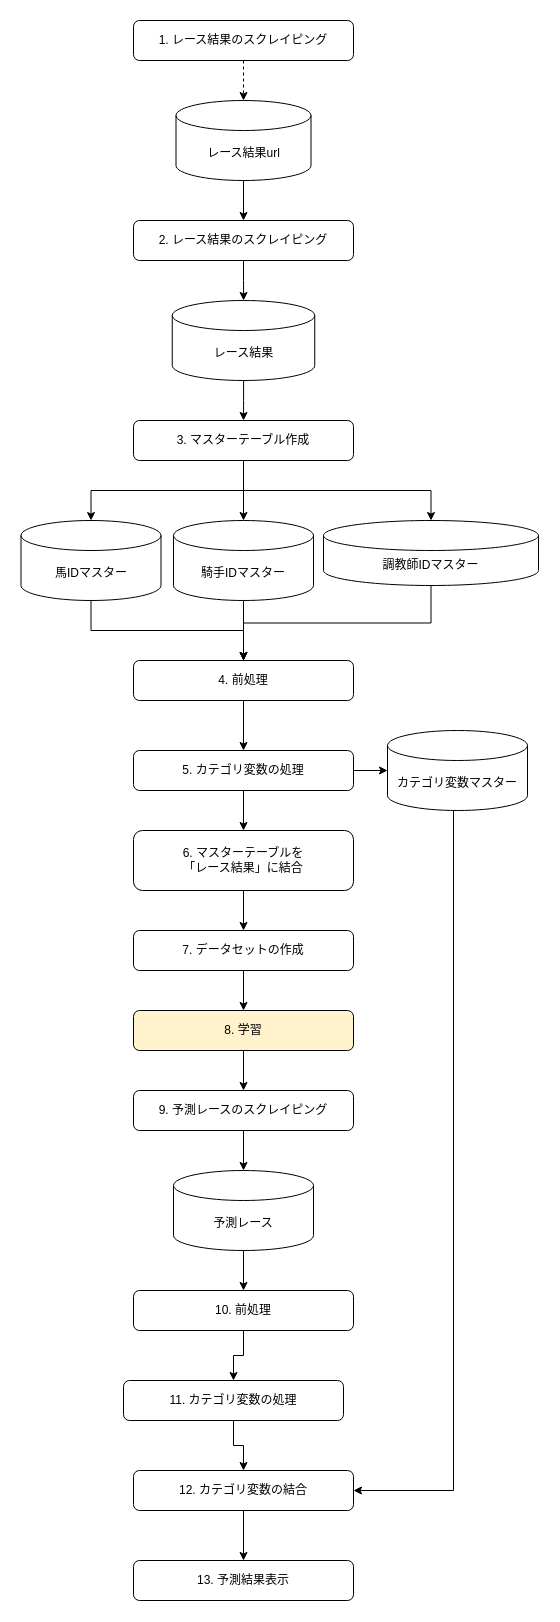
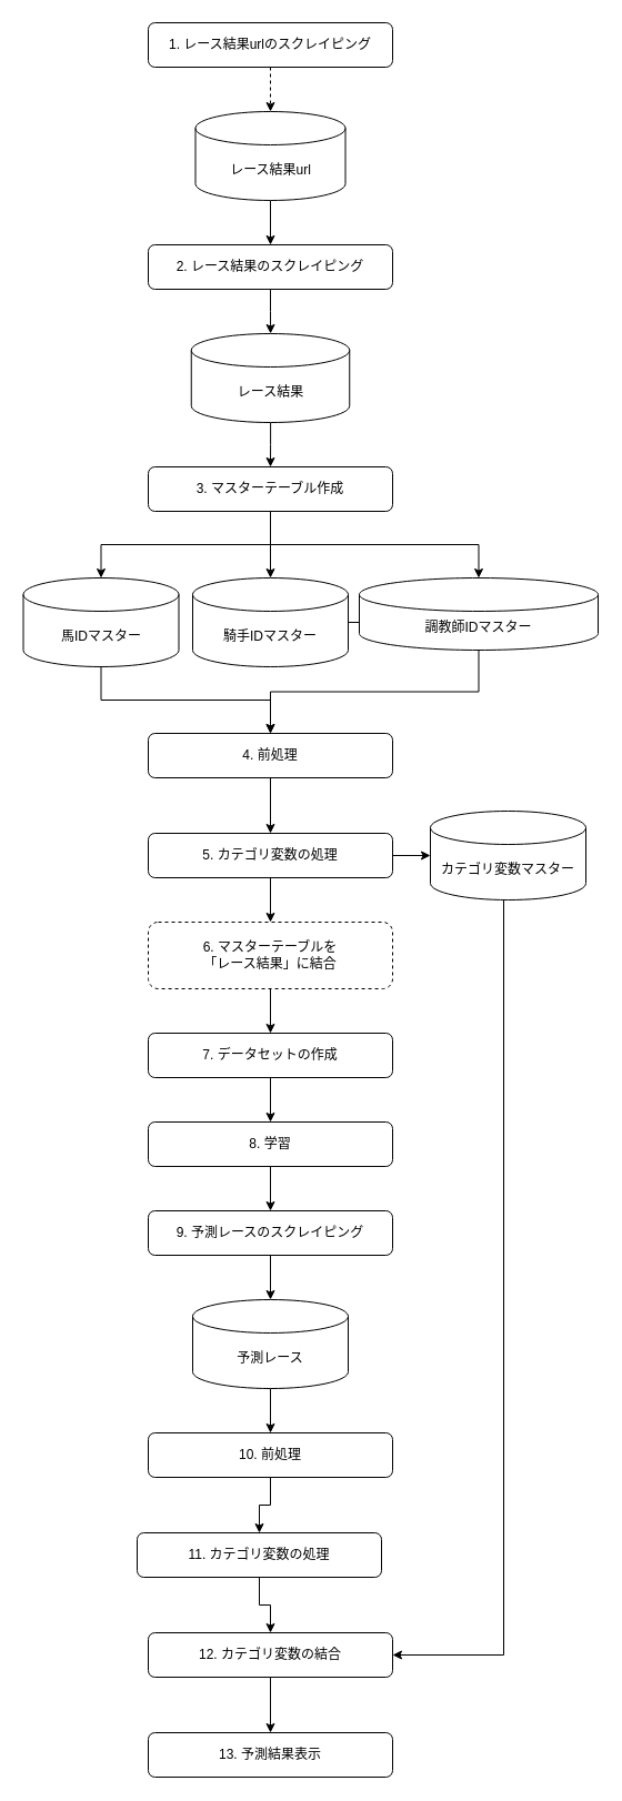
  <mxCell id="0" />
  <mxCell id="1" parent="0" />
  <mxCell id="2" style="edgeStyle=orthogonalEdgeStyle;rounded=0;orthogonalLoop=1;jettySize=auto;html=1;dashed=1;" parent="1" source="3" target="13" edge="1"><mxGeometry relative="1" as="geometry" /></mxCell>
- <mxCell id="3" value="1. レース結果のスクレイピング" style="rounded=1;whiteSpace=wrap;html=1;fontSize=12;glass=0;strokeWidth=1;shadow=0;" parent="1" vertex="1"><mxGeometry x="133" y="20" width="220" height="40" as="geometry" /></mxCell>
+ <mxCell id="3" value="1. レース結果urlのスクレイピング" style="rounded=1;whiteSpace=wrap;html=1;fontSize=12;glass=0;strokeWidth=1;shadow=0;" parent="1" vertex="1"><mxGeometry x="133" y="20" width="220" height="40" as="geometry" /></mxCell>
  <mxCell id="4" style="edgeStyle=orthogonalEdgeStyle;rounded=0;orthogonalLoop=1;jettySize=auto;html=1;entryX=0.5;entryY=0;entryDx=0;entryDy=0;entryPerimeter=0;" parent="1" source="7" target="11" edge="1"><mxGeometry relative="1" as="geometry" /></mxCell>
  <mxCell id="5" style="edgeStyle=orthogonalEdgeStyle;rounded=0;orthogonalLoop=1;jettySize=auto;html=1;entryX=0.5;entryY=0;entryDx=0;entryDy=0;entryPerimeter=0;" parent="1" source="7" target="17" edge="1"><mxGeometry relative="1" as="geometry" /></mxCell>
  <mxCell id="6" style="edgeStyle=orthogonalEdgeStyle;rounded=0;orthogonalLoop=1;jettySize=auto;html=1;" parent="1" source="7" target="19" edge="1"><mxGeometry relative="1" as="geometry" /></mxCell>
  <mxCell id="7" value="3. マスターテーブル作成" style="rounded=1;whiteSpace=wrap;html=1;fontSize=12;glass=0;strokeWidth=1;shadow=0;" parent="1" vertex="1"><mxGeometry x="133" y="420" width="220" height="40" as="geometry" /></mxCell>
  <mxCell id="8" style="edgeStyle=orthogonalEdgeStyle;rounded=0;orthogonalLoop=1;jettySize=auto;html=1;" parent="1" source="9" target="7" edge="1"><mxGeometry relative="1" as="geometry" /></mxCell>
  <mxCell id="9" value="レース結果" style="shape=cylinder3;whiteSpace=wrap;html=1;boundedLbl=1;backgroundOutline=1;size=15;" parent="1" vertex="1"><mxGeometry x="171.75" y="300" width="142.5" height="80" as="geometry" /></mxCell>
  <mxCell id="10" style="edgeStyle=orthogonalEdgeStyle;rounded=0;orthogonalLoop=1;jettySize=auto;html=1;entryX=0.5;entryY=0;entryDx=0;entryDy=0;" parent="1" source="11" target="21" edge="1"><mxGeometry relative="1" as="geometry" /></mxCell>
  <mxCell id="11" value="馬IDマスター" style="shape=cylinder3;whiteSpace=wrap;html=1;boundedLbl=1;backgroundOutline=1;size=15;" parent="1" vertex="1"><mxGeometry x="20.5" y="520" width="140" height="80" as="geometry" /></mxCell>
  <mxCell id="12" style="edgeStyle=orthogonalEdgeStyle;rounded=0;orthogonalLoop=1;jettySize=auto;html=1;entryX=0.5;entryY=0;entryDx=0;entryDy=0;" parent="1" source="13" target="15" edge="1"><mxGeometry relative="1" as="geometry" /></mxCell>
  <mxCell id="13" value="レース結果url" style="shape=cylinder3;whiteSpace=wrap;html=1;boundedLbl=1;backgroundOutline=1;size=15;" parent="1" vertex="1"><mxGeometry x="175.5" y="100" width="135" height="80" as="geometry" /></mxCell>
  <mxCell id="14" style="edgeStyle=orthogonalEdgeStyle;rounded=0;orthogonalLoop=1;jettySize=auto;html=1;" parent="1" source="15" target="9" edge="1"><mxGeometry relative="1" as="geometry" /></mxCell>
  <mxCell id="15" value="2. レース結果のスクレイピング" style="rounded=1;whiteSpace=wrap;html=1;fontSize=12;glass=0;strokeWidth=1;shadow=0;" parent="1" vertex="1"><mxGeometry x="133" y="220" width="220" height="40" as="geometry" /></mxCell>
- <mxCell id="16" style="edgeStyle=orthogonalEdgeStyle;rounded=0;orthogonalLoop=1;jettySize=auto;html=1;entryX=0.5;entryY=0;entryDx=0;entryDy=0;" parent="1" source="17" target="21" edge="1"><mxGeometry relative="1" as="geometry" /></mxCell>
+ <mxCell id="16" style="edgeStyle=orthogonalEdgeStyle;rounded=0;orthogonalLoop=1;jettySize=auto;html=1;" parent="1" source="17" target="19" edge="1"><mxGeometry relative="1" as="geometry" /></mxCell>
  <mxCell id="17" value="騎手IDマスター" style="shape=cylinder3;whiteSpace=wrap;html=1;boundedLbl=1;backgroundOutline=1;size=15;" parent="1" vertex="1"><mxGeometry x="173" y="520" width="140" height="80" as="geometry" /></mxCell>
  <mxCell id="18" style="edgeStyle=orthogonalEdgeStyle;rounded=0;orthogonalLoop=1;jettySize=auto;html=1;entryX=0.5;entryY=0;entryDx=0;entryDy=0;" parent="1" source="19" target="21" edge="1"><mxGeometry relative="1" as="geometry" /></mxCell>
  <mxCell id="19" value="調教師IDマスター" style="shape=cylinder3;whiteSpace=wrap;html=1;boundedLbl=1;backgroundOutline=1;size=15;" parent="1" vertex="1"><mxGeometry x="323" y="520" width="215" height="65" as="geometry" /></mxCell>
  <mxCell id="20" style="edgeStyle=orthogonalEdgeStyle;rounded=0;orthogonalLoop=1;jettySize=auto;html=1;" parent="1" source="21" target="24" edge="1"><mxGeometry relative="1" as="geometry" /></mxCell>
  <mxCell id="21" value="4. 前処理" style="rounded=1;whiteSpace=wrap;html=1;fontSize=12;glass=0;strokeWidth=1;shadow=0;" parent="1" vertex="1"><mxGeometry x="133" y="660" width="220" height="40" as="geometry" /></mxCell>
  <mxCell id="22" style="edgeStyle=orthogonalEdgeStyle;rounded=0;orthogonalLoop=1;jettySize=auto;html=1;entryX=0;entryY=0.5;entryDx=0;entryDy=0;entryPerimeter=0;" parent="1" source="24" target="28" edge="1"><mxGeometry relative="1" as="geometry" /></mxCell>
  <mxCell id="23" style="edgeStyle=orthogonalEdgeStyle;rounded=0;orthogonalLoop=1;jettySize=auto;html=1;entryX=0.5;entryY=0;entryDx=0;entryDy=0;" parent="1" source="24" target="26" edge="1"><mxGeometry relative="1" as="geometry" /></mxCell>
  <mxCell id="24" value="5. カテゴリ変数の処理" style="rounded=1;whiteSpace=wrap;html=1;fontSize=12;glass=0;strokeWidth=1;shadow=0;" parent="1" vertex="1"><mxGeometry x="133" y="750" width="220" height="40" as="geometry" /></mxCell>
  <mxCell id="25" style="edgeStyle=orthogonalEdgeStyle;rounded=0;orthogonalLoop=1;jettySize=auto;html=1;" parent="1" source="26" target="30" edge="1"><mxGeometry relative="1" as="geometry" /></mxCell>
- <mxCell id="26" value="6. マスターテーブルを&lt;br&gt;「レース結果」に結合" style="rounded=1;whiteSpace=wrap;html=1;fontSize=12;glass=0;strokeWidth=1;shadow=0;" parent="1" vertex="1"><mxGeometry x="133" y="830" width="220" height="60" as="geometry" /></mxCell>
+ <mxCell id="26" value="6. マスターテーブルを&lt;br&gt;「レース結果」に結合" style="rounded=1;whiteSpace=wrap;html=1;fontSize=12;glass=0;strokeWidth=1;shadow=0;dashed=1;" parent="1" vertex="1"><mxGeometry x="133" y="830" width="220" height="60" as="geometry" /></mxCell>
  <mxCell id="27" style="edgeStyle=orthogonalEdgeStyle;rounded=0;orthogonalLoop=1;jettySize=auto;html=1;entryX=1;entryY=0.5;entryDx=0;entryDy=0;" parent="1" source="28" target="42" edge="1"><mxGeometry relative="1" as="geometry"><Array as="points"><mxPoint x="453" y="1490" /></Array></mxGeometry></mxCell>
  <mxCell id="28" value="カテゴリ変数マスター" style="shape=cylinder3;whiteSpace=wrap;html=1;boundedLbl=1;backgroundOutline=1;size=15;" parent="1" vertex="1"><mxGeometry x="387" y="730" width="140" height="80" as="geometry" /></mxCell>
  <mxCell id="29" style="edgeStyle=orthogonalEdgeStyle;rounded=0;orthogonalLoop=1;jettySize=auto;html=1;entryX=0.5;entryY=0;entryDx=0;entryDy=0;" parent="1" source="30" target="32" edge="1"><mxGeometry relative="1" as="geometry" /></mxCell>
  <mxCell id="30" value="7. データセットの作成" style="rounded=1;whiteSpace=wrap;html=1;fontSize=12;glass=0;strokeWidth=1;shadow=0;" parent="1" vertex="1"><mxGeometry x="133" y="930" width="220" height="40" as="geometry" /></mxCell>
  <mxCell id="31" style="edgeStyle=orthogonalEdgeStyle;rounded=0;orthogonalLoop=1;jettySize=auto;html=1;entryX=0.5;entryY=0;entryDx=0;entryDy=0;" parent="1" source="32" target="34" edge="1"><mxGeometry relative="1" as="geometry" /></mxCell>
- <mxCell id="32" value="8. 学習" style="rounded=1;whiteSpace=wrap;html=1;fontSize=12;glass=0;strokeWidth=1;shadow=0;fillColor=#fff2cc;" parent="1" vertex="1"><mxGeometry x="133" y="1010" width="220" height="40" as="geometry" /></mxCell>
+ <mxCell id="32" value="8. 学習" style="rounded=1;whiteSpace=wrap;html=1;fontSize=12;glass=0;strokeWidth=1;shadow=0;" parent="1" vertex="1"><mxGeometry x="133" y="1010" width="220" height="40" as="geometry" /></mxCell>
  <mxCell id="33" style="edgeStyle=orthogonalEdgeStyle;rounded=0;orthogonalLoop=1;jettySize=auto;html=1;entryX=0.5;entryY=0;entryDx=0;entryDy=0;entryPerimeter=0;" parent="1" source="34" target="36" edge="1"><mxGeometry relative="1" as="geometry" /></mxCell>
  <mxCell id="34" value="9. 予測レースのスクレイピング" style="rounded=1;whiteSpace=wrap;html=1;fontSize=12;glass=0;strokeWidth=1;shadow=0;" parent="1" vertex="1"><mxGeometry x="133" y="1090" width="220" height="40" as="geometry" /></mxCell>
  <mxCell id="35" style="edgeStyle=orthogonalEdgeStyle;rounded=0;orthogonalLoop=1;jettySize=auto;html=1;entryX=0.5;entryY=0;entryDx=0;entryDy=0;" parent="1" source="36" target="38" edge="1"><mxGeometry relative="1" as="geometry" /></mxCell>
  <mxCell id="36" value="予測レース" style="shape=cylinder3;whiteSpace=wrap;html=1;boundedLbl=1;backgroundOutline=1;size=15;" parent="1" vertex="1"><mxGeometry x="173" y="1170" width="140" height="80" as="geometry" /></mxCell>
  <mxCell id="37" style="edgeStyle=orthogonalEdgeStyle;rounded=0;orthogonalLoop=1;jettySize=auto;html=1;entryX=0.5;entryY=0;entryDx=0;entryDy=0;" parent="1" source="38" target="40" edge="1"><mxGeometry relative="1" as="geometry" /></mxCell>
  <mxCell id="38" value="10. 前処理" style="rounded=1;whiteSpace=wrap;html=1;fontSize=12;glass=0;strokeWidth=1;shadow=0;" parent="1" vertex="1"><mxGeometry x="133" y="1290" width="220" height="40" as="geometry" /></mxCell>
  <mxCell id="39" style="edgeStyle=orthogonalEdgeStyle;rounded=0;orthogonalLoop=1;jettySize=auto;html=1;" parent="1" source="40" target="42" edge="1"><mxGeometry relative="1" as="geometry" /></mxCell>
  <mxCell id="40" value="11. カテゴリ変数の処理" style="rounded=1;whiteSpace=wrap;html=1;fontSize=12;glass=0;strokeWidth=1;shadow=0;" parent="1" vertex="1"><mxGeometry x="123" y="1380" width="220" height="40" as="geometry" /></mxCell>
  <mxCell id="41" style="edgeStyle=orthogonalEdgeStyle;rounded=0;orthogonalLoop=1;jettySize=auto;html=1;entryX=0.5;entryY=0;entryDx=0;entryDy=0;" parent="1" source="42" target="43" edge="1"><mxGeometry relative="1" as="geometry" /></mxCell>
  <mxCell id="42" value="12. カテゴリ変数の結合" style="rounded=1;whiteSpace=wrap;html=1;fontSize=12;glass=0;strokeWidth=1;shadow=0;" parent="1" vertex="1"><mxGeometry x="133" y="1470" width="220" height="40" as="geometry" /></mxCell>
  <mxCell id="43" value="13. 予測結果表示" style="rounded=1;whiteSpace=wrap;html=1;fontSize=12;glass=0;strokeWidth=1;shadow=0;" parent="1" vertex="1"><mxGeometry x="133" y="1560" width="220" height="40" as="geometry" /></mxCell>
